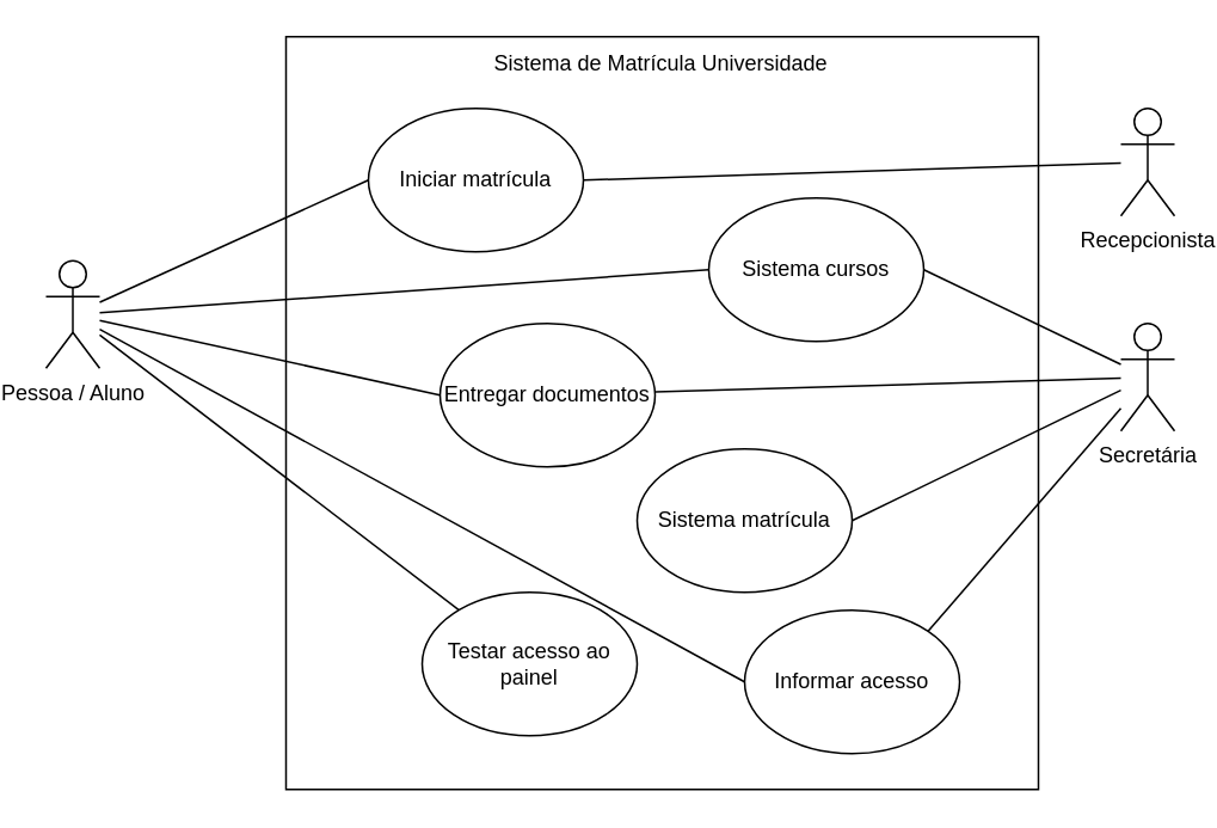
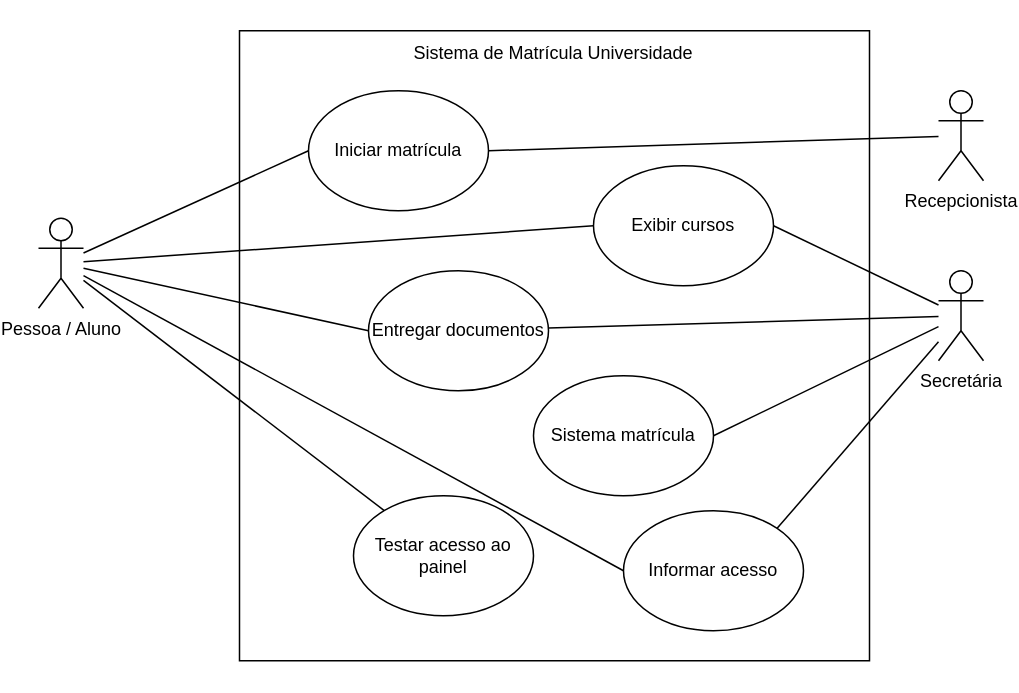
  <mxCell id="0" />
  <mxCell id="1" parent="0" />
  <mxCell id="2" value="" style="whiteSpace=wrap;html=1;aspect=fixed;" vertex="1" parent="1"><mxGeometry x="154" y="20" width="420" height="420" as="geometry" /></mxCell>
  <mxCell id="3" value="Pessoa / Aluno" style="shape=umlActor;verticalLabelPosition=bottom;verticalAlign=top;html=1;outlineConnect=0;" vertex="1" parent="1"><mxGeometry x="20" y="145" width="30" height="60" as="geometry" /></mxCell>
  <mxCell id="4" value="Recepcionista" style="shape=umlActor;verticalLabelPosition=bottom;verticalAlign=top;html=1;outlineConnect=0;" vertex="1" parent="1"><mxGeometry x="620" y="60" width="30" height="60" as="geometry" /></mxCell>
  <mxCell id="5" value="Secretária" style="shape=umlActor;verticalLabelPosition=bottom;verticalAlign=top;html=1;outlineConnect=0;" vertex="1" parent="1"><mxGeometry x="620" y="180" width="30" height="60" as="geometry" /></mxCell>
  <mxCell id="6" value="Sistema de Matrícula Universidade" style="text;html=1;align=center;verticalAlign=middle;whiteSpace=wrap;rounded=0;" vertex="1" parent="1"><mxGeometry x="263" y="20" width="201" height="30" as="geometry" /></mxCell>
  <mxCell id="7" value="Iniciar matrícula" style="ellipse;whiteSpace=wrap;html=1;" vertex="1" parent="1"><mxGeometry x="200" y="60" width="120" height="80" as="geometry" /></mxCell>
  <mxCell id="8" value="" style="endArrow=none;html=1;rounded=0;fontSize=12;startSize=8;endSize=8;curved=1;entryX=0;entryY=0.5;entryDx=0;entryDy=0;" edge="1" parent="1" source="3" target="7"><mxGeometry width="50" height="50" relative="1" as="geometry"><mxPoint x="490" y="230" as="sourcePoint" /><mxPoint x="540" y="180" as="targetPoint" /></mxGeometry></mxCell>
  <mxCell id="9" value="" style="endArrow=none;html=1;rounded=0;fontSize=12;startSize=8;endSize=8;curved=1;entryX=1;entryY=0.5;entryDx=0;entryDy=0;" edge="1" parent="1" source="4" target="7"><mxGeometry width="50" height="50" relative="1" as="geometry"><mxPoint x="490" y="230" as="sourcePoint" /><mxPoint x="540" y="180" as="targetPoint" /></mxGeometry></mxCell>
- <mxCell id="10" value="Sistema cursos" style="ellipse;whiteSpace=wrap;html=1;" vertex="1" parent="1"><mxGeometry x="390" y="110" width="120" height="80" as="geometry" /></mxCell>
+ <mxCell id="10" value="Exibir cursos" style="ellipse;whiteSpace=wrap;html=1;" vertex="1" parent="1"><mxGeometry x="390" y="110" width="120" height="80" as="geometry" /></mxCell>
  <mxCell id="11" value="" style="endArrow=none;html=1;rounded=0;fontSize=12;startSize=8;endSize=8;curved=1;exitX=1;exitY=0.5;exitDx=0;exitDy=0;" edge="1" parent="1" source="10" target="5"><mxGeometry width="50" height="50" relative="1" as="geometry"><mxPoint x="490" y="230" as="sourcePoint" /><mxPoint x="540" y="180" as="targetPoint" /></mxGeometry></mxCell>
  <mxCell id="12" value="" style="endArrow=none;html=1;rounded=0;fontSize=12;startSize=8;endSize=8;curved=1;entryX=0;entryY=0.5;entryDx=0;entryDy=0;" edge="1" parent="1" source="3" target="10"><mxGeometry width="50" height="50" relative="1" as="geometry"><mxPoint x="490" y="230" as="sourcePoint" /><mxPoint x="540" y="180" as="targetPoint" /></mxGeometry></mxCell>
  <mxCell id="13" value="Entregar documentos" style="ellipse;whiteSpace=wrap;html=1;" vertex="1" parent="1"><mxGeometry x="240" y="180" width="120" height="80" as="geometry" /></mxCell>
  <mxCell id="14" value="" style="endArrow=none;html=1;rounded=0;fontSize=12;startSize=8;endSize=8;curved=1;" edge="1" parent="1" source="5" target="13"><mxGeometry width="50" height="50" relative="1" as="geometry"><mxPoint x="490" y="230" as="sourcePoint" /><mxPoint x="540" y="180" as="targetPoint" /></mxGeometry></mxCell>
  <mxCell id="15" value="" style="endArrow=none;html=1;rounded=0;fontSize=12;startSize=8;endSize=8;curved=1;entryX=0;entryY=0.5;entryDx=0;entryDy=0;" edge="1" parent="1" source="3" target="13"><mxGeometry width="50" height="50" relative="1" as="geometry"><mxPoint x="490" y="230" as="sourcePoint" /><mxPoint x="540" y="180" as="targetPoint" /></mxGeometry></mxCell>
  <mxCell id="16" value="Sistema matrícula" style="ellipse;whiteSpace=wrap;html=1;" vertex="1" parent="1"><mxGeometry x="350" y="250" width="120" height="80" as="geometry" /></mxCell>
  <mxCell id="17" value="Informar acesso" style="ellipse;whiteSpace=wrap;html=1;" vertex="1" parent="1"><mxGeometry x="410" y="340" width="120" height="80" as="geometry" /></mxCell>
  <mxCell id="18" value="" style="endArrow=none;html=1;rounded=0;fontSize=12;startSize=8;endSize=8;curved=1;exitX=1;exitY=0.5;exitDx=0;exitDy=0;" edge="1" parent="1" source="16" target="5"><mxGeometry width="50" height="50" relative="1" as="geometry"><mxPoint x="490" y="230" as="sourcePoint" /><mxPoint x="540" y="180" as="targetPoint" /></mxGeometry></mxCell>
  <mxCell id="19" value="" style="endArrow=none;html=1;rounded=0;fontSize=12;startSize=8;endSize=8;curved=1;exitX=1;exitY=0;exitDx=0;exitDy=0;" edge="1" parent="1" source="17" target="5"><mxGeometry width="50" height="50" relative="1" as="geometry"><mxPoint x="490" y="230" as="sourcePoint" /><mxPoint x="540" y="180" as="targetPoint" /></mxGeometry></mxCell>
  <mxCell id="20" value="" style="endArrow=none;html=1;rounded=0;fontSize=12;startSize=8;endSize=8;curved=1;entryX=0;entryY=0.5;entryDx=0;entryDy=0;" edge="1" parent="1" source="3" target="17"><mxGeometry width="50" height="50" relative="1" as="geometry"><mxPoint x="490" y="230" as="sourcePoint" /><mxPoint x="540" y="180" as="targetPoint" /></mxGeometry></mxCell>
  <mxCell id="21" value="Testar acesso ao painel" style="ellipse;whiteSpace=wrap;html=1;" vertex="1" parent="1"><mxGeometry x="230" y="330" width="120" height="80" as="geometry" /></mxCell>
  <mxCell id="22" value="" style="endArrow=none;html=1;rounded=0;fontSize=12;startSize=8;endSize=8;curved=1;" edge="1" parent="1" source="21" target="3"><mxGeometry width="50" height="50" relative="1" as="geometry"><mxPoint x="490" y="230" as="sourcePoint" /><mxPoint x="540" y="180" as="targetPoint" /></mxGeometry></mxCell>
